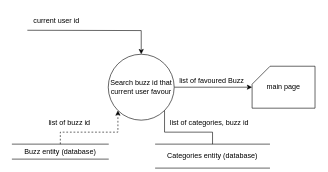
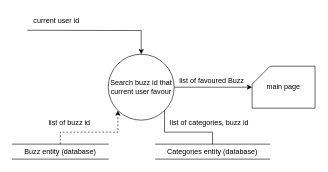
  <mxCell id="0" />
  <mxCell id="1" parent="0" />
  <mxCell id="2" style="edgeStyle=orthogonalEdgeStyle;rounded=0;orthogonalLoop=1;jettySize=auto;html=1;exitX=0.5;exitY=1;exitDx=0;exitDy=0;entryX=0.5;entryY=0;entryDx=0;entryDy=0;" parent="1" target="7" edge="1"><mxGeometry relative="1" as="geometry"><mxPoint x="45" y="50" as="sourcePoint" /></mxGeometry></mxCell>
  <mxCell id="3" style="edgeStyle=orthogonalEdgeStyle;rounded=0;orthogonalLoop=1;jettySize=auto;html=1;exitX=0.5;exitY=0;exitDx=0;exitDy=0;entryX=0;entryY=1;entryDx=0;entryDy=0;dashed=1;" parent="1" source="4" target="7" edge="1"><mxGeometry relative="1" as="geometry" /></mxCell>
  <mxCell id="4" value="Buzz entity (database)" style="shape=partialRectangle;whiteSpace=wrap;html=1;left=0;right=0;fillColor=none;rounded=0;strokeColor=default;fontFamily=Helvetica;fontSize=12;fontColor=default;" parent="1" vertex="1"><mxGeometry x="20" y="240" width="160" height="25" as="geometry" /></mxCell>
  <mxCell id="5" value="current user id&amp;nbsp;" style="text;html=1;align=center;verticalAlign=middle;resizable=0;points=[];autosize=1;strokeColor=none;fillColor=none;" parent="1" vertex="1"><mxGeometry x="45" y="20" width="100" height="30" as="geometry" /></mxCell>
  <mxCell id="6" style="edgeStyle=orthogonalEdgeStyle;rounded=0;orthogonalLoop=1;jettySize=auto;html=1;exitX=1;exitY=0.5;exitDx=0;exitDy=0;" parent="1" source="7" edge="1"><mxGeometry relative="1" as="geometry"><mxPoint x="420" y="145" as="targetPoint" /></mxGeometry></mxCell>
  <mxCell id="7" value="Search buzz id that current user favour" style="ellipse;whiteSpace=wrap;html=1;aspect=fixed;" parent="1" vertex="1"><mxGeometry x="180" y="90" width="110" height="110" as="geometry" /></mxCell>
  <mxCell id="8" value="list of buzz id" style="text;html=1;align=center;verticalAlign=middle;resizable=0;points=[];autosize=1;strokeColor=none;fillColor=none;" parent="1" vertex="1"><mxGeometry x="70" y="190" width="90" height="30" as="geometry" /></mxCell>
  <mxCell id="9" style="edgeStyle=orthogonalEdgeStyle;rounded=0;orthogonalLoop=1;jettySize=auto;html=1;exitX=0.5;exitY=0;exitDx=0;exitDy=0;entryX=1;entryY=1;entryDx=0;entryDy=0;endArrow=none;" parent="1" source="10" target="7" edge="1"><mxGeometry relative="1" as="geometry" /></mxCell>
- <mxCell id="10" value="Categories entity (database)" style="shape=partialRectangle;whiteSpace=wrap;html=1;left=0;right=0;fillColor=none;rounded=0;strokeColor=default;fontFamily=Helvetica;fontSize=12;fontColor=default;" parent="1" vertex="1"><mxGeometry x="259" y="240" width="190" height="40" as="geometry" /></mxCell>
+ <mxCell id="10" value="Categories entity (database)" style="shape=partialRectangle;whiteSpace=wrap;html=1;left=0;right=0;fillColor=none;rounded=0;strokeColor=default;fontFamily=Helvetica;fontSize=12;fontColor=default;" parent="1" vertex="1"><mxGeometry x="259" y="240" width="190" height="25" as="geometry" /></mxCell>
  <mxCell id="11" value="list of categories, buzz id&amp;nbsp;" style="text;html=1;align=center;verticalAlign=middle;resizable=0;points=[];autosize=1;strokeColor=none;fillColor=none;" parent="1" vertex="1"><mxGeometry x="270" y="190" width="160" height="30" as="geometry" /></mxCell>
  <mxCell id="12" value="main page" style="shape=card;whiteSpace=wrap;html=1;" parent="1" vertex="1"><mxGeometry x="420" y="110" width="105" height="70" as="geometry" /></mxCell>
  <mxCell id="13" value="list of favoured Buzz&amp;nbsp;" style="text;html=1;align=center;verticalAlign=middle;resizable=0;points=[];autosize=1;strokeColor=none;fillColor=none;" parent="1" vertex="1"><mxGeometry x="289" y="120" width="130" height="30" as="geometry" /></mxCell>
